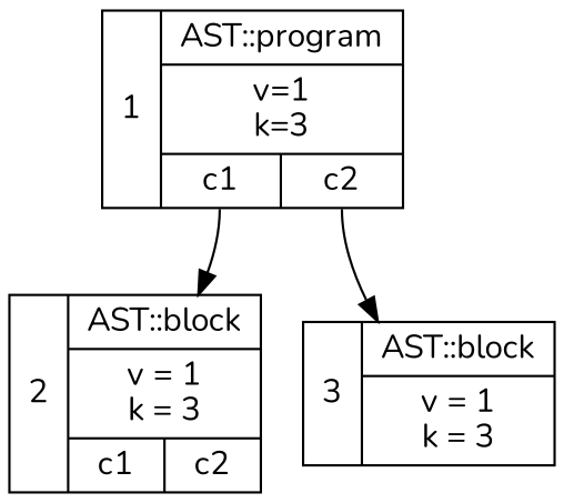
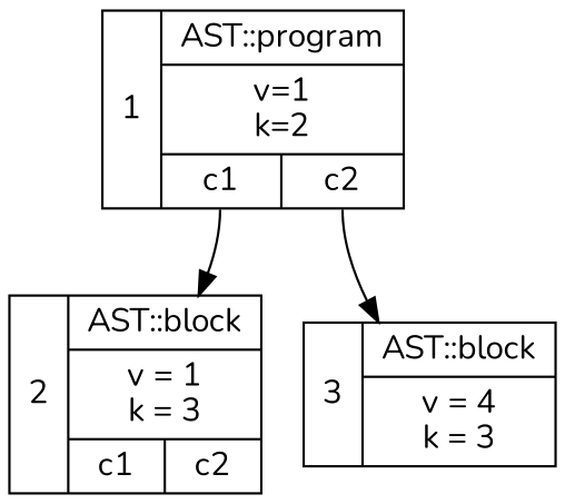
  digraph {
    fontname=Nunito
    fontsize=12
    node [fontname=Nunito shape=record]
    edge [fontname=Nunito]
-   n1 [label="1|{AST::program|v=1\nk=3|{<c1>c1|<c2>c2}}"]
+   n1 [label="1|{AST::program|v=1\nk=2|{<c1>c1|<c2>c2}}"]
    n2 [label="2 | {AST::block | v = 1\nk = 3 | {<c1>c1 | <c2>c2}}"]
-   n3 [label="3 | {AST::block | v = 1\nk = 3}"]
+   n3 [label="3 | {AST::block | v = 4\nk = 3}"]
    n1 -> n2 [tailport=c1]
    n1 -> n3 [tailport=c2]
  }
